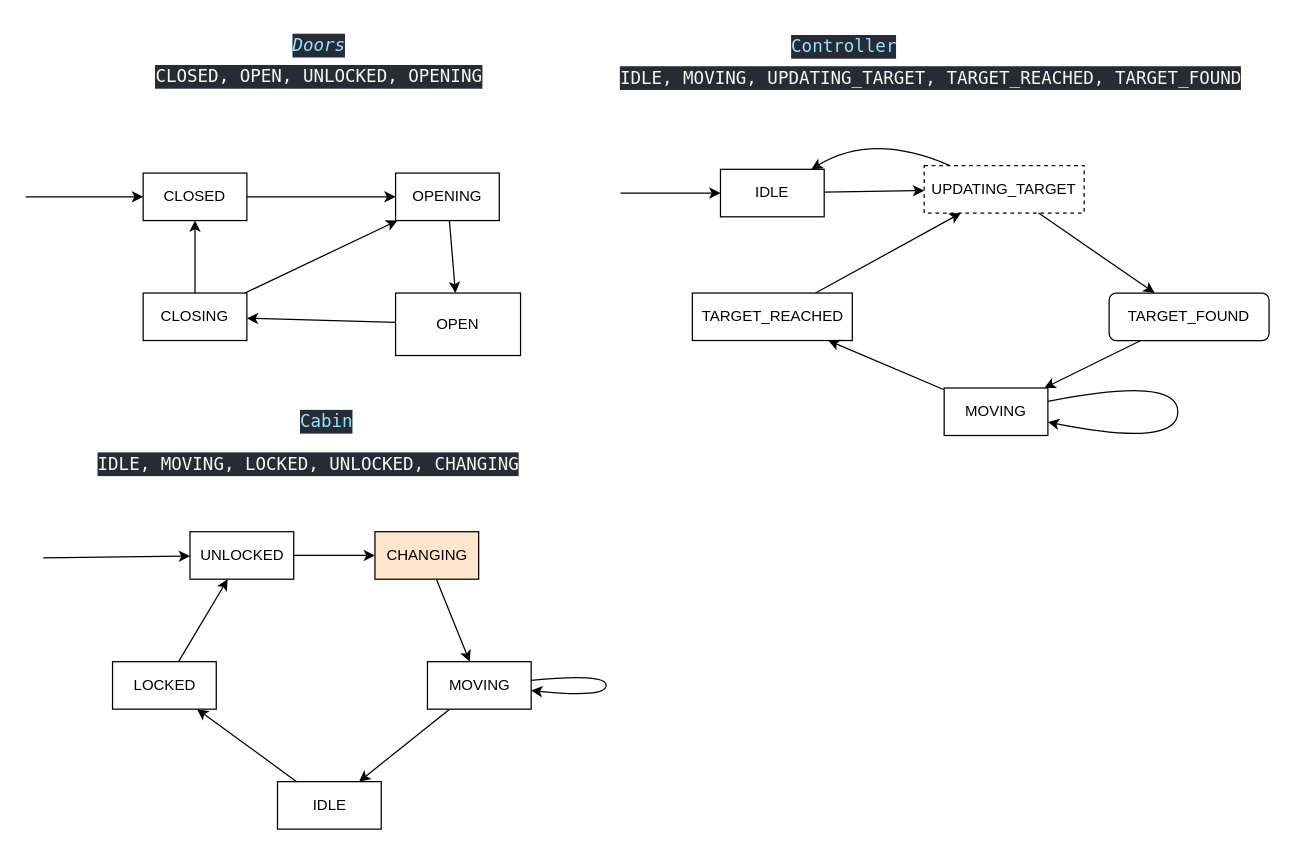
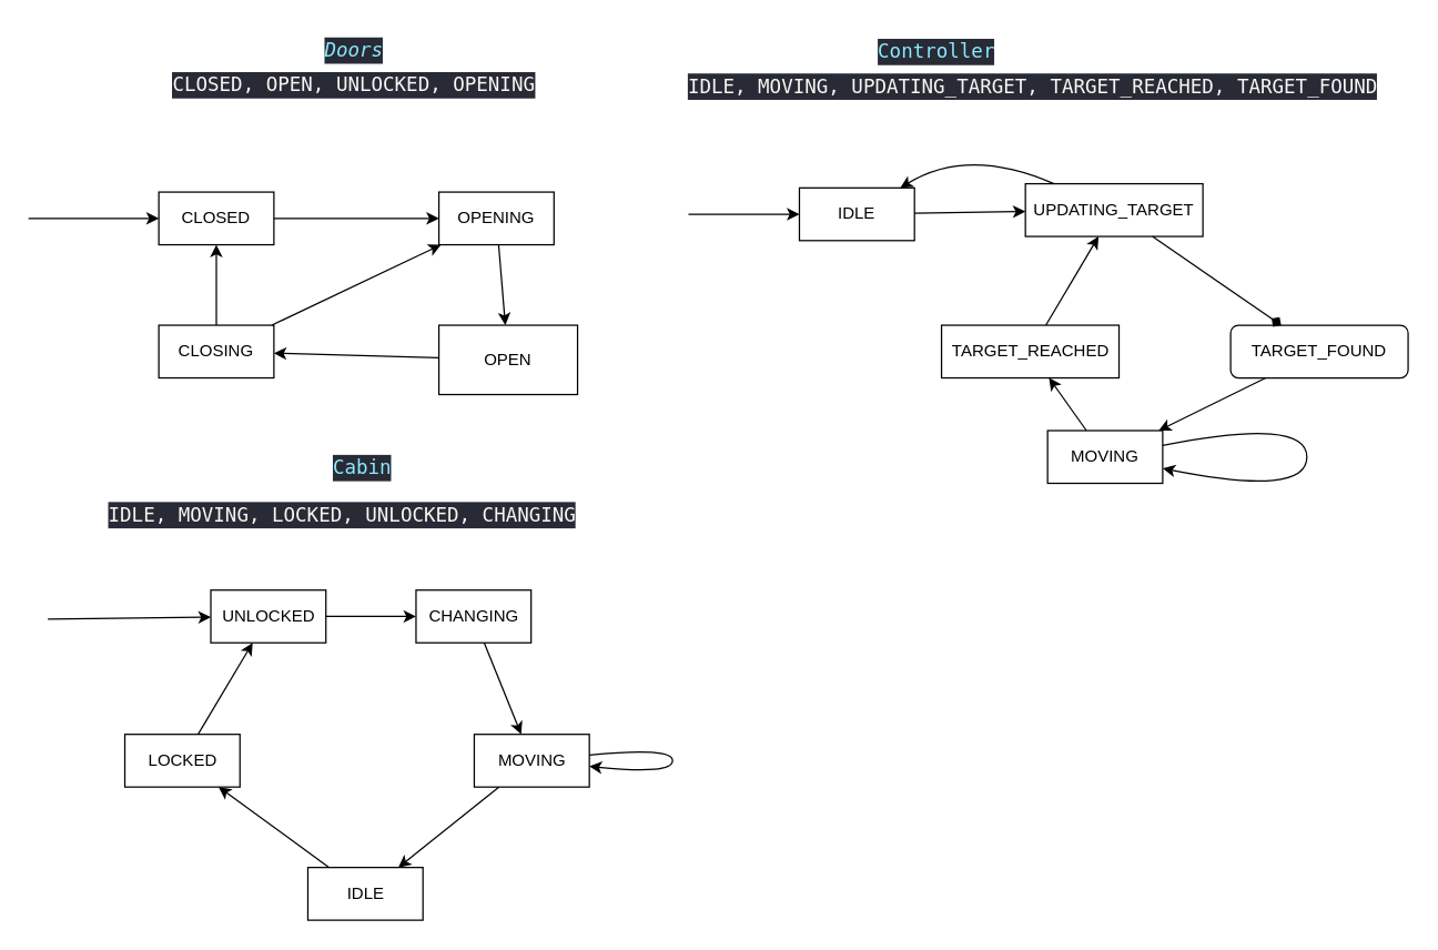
  <mxCell id="0" />
  <mxCell id="1" parent="0" />
  <mxCell id="2" value="&lt;div style=&quot;color: rgb(248, 248, 242); background-color: rgb(40, 42, 54); font-family: &amp;quot;Fira Code&amp;quot;, &amp;quot;Droid Sans Mono&amp;quot;, &amp;quot;monospace&amp;quot;, monospace; font-size: 14px; line-height: 19px;&quot;&gt;CLOSED, OPEN, UNLOCKED, OPENING&lt;/div&gt;" style="text;html=1;strokeColor=none;fillColor=none;align=center;verticalAlign=middle;whiteSpace=wrap;rounded=0;" parent="1" vertex="1"><mxGeometry x="117" y="46" width="276" height="30" as="geometry" /></mxCell>
  <mxCell id="3" value="&lt;div style=&quot;color: rgb(248, 248, 242); background-color: rgb(40, 42, 54); font-family: &amp;quot;Fira Code&amp;quot;, &amp;quot;Droid Sans Mono&amp;quot;, &amp;quot;monospace&amp;quot;, monospace; font-size: 14px; line-height: 19px;&quot;&gt;&lt;span style=&quot;color: #8be9fd;font-style: italic;&quot;&gt;Doors&lt;/span&gt;&lt;/div&gt;" style="text;html=1;strokeColor=none;fillColor=none;align=center;verticalAlign=middle;whiteSpace=wrap;rounded=0;" parent="1" vertex="1"><mxGeometry x="225" y="21" width="60" height="30" as="geometry" /></mxCell>
  <mxCell id="4" value="CLOSED" style="rounded=0;whiteSpace=wrap;html=1;" parent="1" vertex="1"><mxGeometry x="114" y="138" width="83" height="38" as="geometry" /></mxCell>
  <mxCell id="5" value="OPENING" style="rounded=0;whiteSpace=wrap;html=1;" parent="1" vertex="1"><mxGeometry x="316" y="138" width="83" height="38" as="geometry" /></mxCell>
  <mxCell id="6" value="CLOSING" style="rounded=0;whiteSpace=wrap;html=1;" parent="1" vertex="1"><mxGeometry x="114" y="234" width="83" height="38" as="geometry" /></mxCell>
  <mxCell id="7" value="OPEN" style="rounded=0;whiteSpace=wrap;html=1;" parent="1" vertex="1"><mxGeometry x="316" y="234" width="100" height="50" as="geometry" /></mxCell>
  <mxCell id="8" value="" style="endArrow=classic;html=1;curved=1;" parent="1" source="4" target="5" edge="1"><mxGeometry width="50" height="50" relative="1" as="geometry"><mxPoint x="520" y="288" as="sourcePoint" /><mxPoint x="570" y="238" as="targetPoint" /></mxGeometry></mxCell>
  <mxCell id="9" value="" style="endArrow=classic;html=1;curved=1;" parent="1" source="5" target="7" edge="1"><mxGeometry width="50" height="50" relative="1" as="geometry"><mxPoint x="520" y="288" as="sourcePoint" /><mxPoint x="570" y="238" as="targetPoint" /></mxGeometry></mxCell>
  <mxCell id="10" value="" style="endArrow=classic;html=1;curved=1;" parent="1" source="7" target="6" edge="1"><mxGeometry width="50" height="50" relative="1" as="geometry"><mxPoint x="520" y="288" as="sourcePoint" /><mxPoint x="570" y="238" as="targetPoint" /></mxGeometry></mxCell>
  <mxCell id="11" value="" style="endArrow=classic;html=1;curved=1;" parent="1" source="6" target="4" edge="1"><mxGeometry width="50" height="50" relative="1" as="geometry"><mxPoint x="520" y="288" as="sourcePoint" /><mxPoint x="570" y="238" as="targetPoint" /></mxGeometry></mxCell>
  <mxCell id="12" value="" style="endArrow=classic;html=1;curved=1;" parent="1" source="6" target="5" edge="1"><mxGeometry width="50" height="50" relative="1" as="geometry"><mxPoint x="520" y="288" as="sourcePoint" /><mxPoint x="570" y="238" as="targetPoint" /></mxGeometry></mxCell>
  <mxCell id="13" value="" style="endArrow=classic;html=1;curved=1;" parent="1" target="4" edge="1"><mxGeometry width="50" height="50" relative="1" as="geometry"><mxPoint x="20" y="157" as="sourcePoint" /><mxPoint x="415" y="238" as="targetPoint" /></mxGeometry></mxCell>
  <mxCell id="14" value="&lt;div style=&quot;color: rgb(248, 248, 242); background-color: rgb(40, 42, 54); font-family: &amp;quot;Fira Code&amp;quot;, &amp;quot;Droid Sans Mono&amp;quot;, &amp;quot;monospace&amp;quot;, monospace; font-weight: normal; font-size: 14px; line-height: 19px;&quot;&gt;&lt;div&gt;&lt;span style=&quot;color: #8be9fd;&quot;&gt;Controller&lt;/span&gt;&lt;/div&gt;&lt;/div&gt;" style="text;whiteSpace=wrap;html=1;" parent="1" vertex="1"><mxGeometry x="631.004" y="20.996" width="112" height="41" as="geometry" /></mxCell>
  <mxCell id="15" value="&lt;div style=&quot;color: rgb(248, 248, 242); background-color: rgb(40, 42, 54); font-family: &amp;quot;Fira Code&amp;quot;, &amp;quot;Droid Sans Mono&amp;quot;, &amp;quot;monospace&amp;quot;, monospace; font-weight: normal; font-size: 14px; line-height: 19px;&quot;&gt;&lt;div&gt;&lt;span style=&quot;color: #f8f8f2;&quot;&gt;IDLE&lt;/span&gt;&lt;span style=&quot;color: #f8f8f2;&quot;&gt;,&amp;nbsp;&lt;/span&gt;MOVING, UPDATING_TARGET, TARGET_REACHED, TARGET_FOUND&lt;/div&gt;&lt;/div&gt;" style="text;whiteSpace=wrap;html=1;" parent="1" vertex="1"><mxGeometry x="494" y="46" width="508" height="48" as="geometry" /></mxCell>
  <mxCell id="16" value="IDLE" style="rounded=0;whiteSpace=wrap;html=1;" parent="1" vertex="1"><mxGeometry x="576" y="135" width="83" height="38" as="geometry" /></mxCell>
  <mxCell id="17" value="MOVING" style="rounded=0;whiteSpace=wrap;html=1;" parent="1" vertex="1"><mxGeometry x="755" y="310" width="83" height="38" as="geometry" /></mxCell>
- <mxCell id="18" value="UPDATING_TARGET" style="rounded=0;whiteSpace=wrap;html=1;dashed=1;" parent="1" vertex="1"><mxGeometry x="739" y="132" width="128" height="38" as="geometry" /></mxCell>
- <mxCell id="19" value="TARGET_REACHED" style="rounded=0;whiteSpace=wrap;html=1;" parent="1" vertex="1"><mxGeometry x="553.5" y="234" width="128" height="38" as="geometry" /></mxCell>
+ <mxCell id="18" value="UPDATING_TARGET" style="rounded=0;whiteSpace=wrap;html=1;" parent="1" vertex="1"><mxGeometry x="739" y="132" width="128" height="38" as="geometry" /></mxCell>
+ <mxCell id="19" value="TARGET_REACHED" style="rounded=0;whiteSpace=wrap;html=1;" parent="1" vertex="1"><mxGeometry x="678.5" y="234" width="128" height="38" as="geometry" /></mxCell>
  <mxCell id="20" value="" style="endArrow=classic;html=1;curved=1;" parent="1" target="16" edge="1"><mxGeometry width="50" height="50" relative="1" as="geometry"><mxPoint x="496" y="154" as="sourcePoint" /><mxPoint x="767" y="171" as="targetPoint" /></mxGeometry></mxCell>
  <mxCell id="21" value="" style="endArrow=classic;html=1;curved=1;" parent="1" source="16" target="18" edge="1"><mxGeometry width="50" height="50" relative="1" as="geometry"><mxPoint x="725" y="221" as="sourcePoint" /><mxPoint x="775" y="171" as="targetPoint" /><Array as="points" /></mxGeometry></mxCell>
  <mxCell id="22" value="" style="endArrow=classic;html=1;curved=1;" parent="1" source="19" target="18" edge="1"><mxGeometry width="50" height="50" relative="1" as="geometry"><mxPoint x="725" y="221" as="sourcePoint" /><mxPoint x="775" y="171" as="targetPoint" /></mxGeometry></mxCell>
  <mxCell id="23" value="" style="endArrow=classic;html=1;curved=1;" parent="1" source="17" target="17" edge="1"><mxGeometry width="50" height="50" relative="1" as="geometry"><mxPoint x="796" y="375" as="sourcePoint" /><mxPoint x="846" y="325" as="targetPoint" /><Array as="points"><mxPoint x="942" y="300" /></Array></mxGeometry></mxCell>
  <mxCell id="24" value="" style="endArrow=classic;html=1;curved=1;" parent="1" source="18" target="16" edge="1"><mxGeometry width="50" height="50" relative="1" as="geometry"><mxPoint x="702" y="221" as="sourcePoint" /><mxPoint x="752" y="171" as="targetPoint" /><Array as="points"><mxPoint x="698" y="105" /></Array></mxGeometry></mxCell>
  <mxCell id="25" value="" style="endArrow=classic;html=1;curved=1;" parent="1" source="17" target="19" edge="1"><mxGeometry width="50" height="50" relative="1" as="geometry"><mxPoint x="702" y="221" as="sourcePoint" /><mxPoint x="752" y="171" as="targetPoint" /></mxGeometry></mxCell>
  <mxCell id="26" value="&lt;div style=&quot;color: rgb(248, 248, 242); background-color: rgb(40, 42, 54); font-family: &amp;quot;Fira Code&amp;quot;, &amp;quot;Droid Sans Mono&amp;quot;, &amp;quot;monospace&amp;quot;, monospace; font-weight: normal; font-size: 14px; line-height: 19px;&quot;&gt;&lt;div&gt;&lt;span style=&quot;color: #8be9fd;&quot;&gt;Cabin&lt;/span&gt;&lt;/div&gt;&lt;/div&gt;" style="text;whiteSpace=wrap;html=1;" parent="1" vertex="1"><mxGeometry x="237.501" y="320.996" width="70" height="41" as="geometry" /></mxCell>
  <mxCell id="27" value="&lt;div style=&quot;color: rgb(248, 248, 242); background-color: rgb(40, 42, 54); font-family: &amp;quot;Fira Code&amp;quot;, &amp;quot;Droid Sans Mono&amp;quot;, &amp;quot;monospace&amp;quot;, monospace; font-weight: normal; font-size: 14px; line-height: 19px;&quot;&gt;&lt;div&gt;&lt;span style=&quot;color: #f8f8f2;&quot;&gt;IDLE&lt;/span&gt;&lt;span style=&quot;color: #f8f8f2;&quot;&gt;, &lt;/span&gt;&lt;span style=&quot;color: #f8f8f2;&quot;&gt;MOVING&lt;/span&gt;&lt;span style=&quot;color: #f8f8f2;&quot;&gt;, &lt;/span&gt;&lt;span style=&quot;color: #f8f8f2;&quot;&gt;LOCKED&lt;/span&gt;&lt;span style=&quot;color: #f8f8f2;&quot;&gt;, &lt;/span&gt;&lt;span style=&quot;color: #f8f8f2;&quot;&gt;UNLOCKED&lt;/span&gt;&lt;span style=&quot;color: #f8f8f2;&quot;&gt;, &lt;/span&gt;&lt;span style=&quot;color: #f8f8f2;&quot;&gt;CHANGING&lt;/span&gt;&lt;/div&gt;&lt;/div&gt;" style="text;whiteSpace=wrap;html=1;" parent="1" vertex="1"><mxGeometry x="75.501" y="354.996" width="364" height="41" as="geometry" /></mxCell>
  <mxCell id="28" value="UNLOCKED" style="rounded=0;whiteSpace=wrap;html=1;" parent="1" vertex="1"><mxGeometry x="151.5" y="425" width="83" height="38" as="geometry" /></mxCell>
  <mxCell id="29" value="" style="endArrow=classic;html=1;curved=1;" parent="1" target="28" edge="1"><mxGeometry width="50" height="50" relative="1" as="geometry"><mxPoint x="34" y="446" as="sourcePoint" /><mxPoint x="355.5" y="331" as="targetPoint" /></mxGeometry></mxCell>
- <mxCell id="30" value="CHANGING" style="rounded=0;whiteSpace=wrap;html=1;fillColor=#ffe6cc;" parent="1" vertex="1"><mxGeometry x="299.5" y="425" width="83" height="38" as="geometry" /></mxCell>
+ <mxCell id="30" value="CHANGING" style="rounded=0;whiteSpace=wrap;html=1;" parent="1" vertex="1"><mxGeometry x="299.5" y="425" width="83" height="38" as="geometry" /></mxCell>
  <mxCell id="31" value="LOCKED" style="rounded=0;whiteSpace=wrap;html=1;" parent="1" vertex="1"><mxGeometry x="89.5" y="529" width="83" height="38" as="geometry" /></mxCell>
  <mxCell id="32" value="MOVING" style="rounded=0;whiteSpace=wrap;html=1;" parent="1" vertex="1"><mxGeometry x="341.5" y="529" width="83" height="38" as="geometry" /></mxCell>
  <mxCell id="33" value="IDLE" style="rounded=0;whiteSpace=wrap;html=1;" parent="1" vertex="1"><mxGeometry x="221.5" y="625" width="83" height="38" as="geometry" /></mxCell>
  <mxCell id="34" value="" style="endArrow=classic;html=1;curved=1;" parent="1" source="33" target="31" edge="1"><mxGeometry width="50" height="50" relative="1" as="geometry"><mxPoint x="305.5" y="481" as="sourcePoint" /><mxPoint x="355.5" y="431" as="targetPoint" /></mxGeometry></mxCell>
  <mxCell id="35" value="" style="endArrow=classic;html=1;curved=1;" parent="1" source="31" target="28" edge="1"><mxGeometry width="50" height="50" relative="1" as="geometry"><mxPoint x="305.5" y="481" as="sourcePoint" /><mxPoint x="355.5" y="431" as="targetPoint" /></mxGeometry></mxCell>
  <mxCell id="36" value="" style="endArrow=classic;html=1;curved=1;" parent="1" source="28" target="30" edge="1"><mxGeometry width="50" height="50" relative="1" as="geometry"><mxPoint x="305.5" y="481" as="sourcePoint" /><mxPoint x="361.5" y="424" as="targetPoint" /></mxGeometry></mxCell>
  <mxCell id="37" value="" style="endArrow=classic;html=1;curved=1;" parent="1" source="30" target="32" edge="1"><mxGeometry width="50" height="50" relative="1" as="geometry"><mxPoint x="305.5" y="481" as="sourcePoint" /><mxPoint x="355.5" y="431" as="targetPoint" /></mxGeometry></mxCell>
  <mxCell id="38" value="" style="endArrow=classic;html=1;curved=1;" parent="1" source="32" target="32" edge="1"><mxGeometry width="50" height="50" relative="1" as="geometry"><mxPoint x="305.5" y="481" as="sourcePoint" /><mxPoint x="436.5" y="633" as="targetPoint" /><Array as="points"><mxPoint x="484.5" y="552" /></Array></mxGeometry></mxCell>
  <mxCell id="39" value="" style="endArrow=classic;html=1;curved=1;" parent="1" source="32" target="33" edge="1"><mxGeometry width="50" height="50" relative="1" as="geometry"><mxPoint x="305.5" y="481" as="sourcePoint" /><mxPoint x="355.5" y="431" as="targetPoint" /></mxGeometry></mxCell>
  <mxCell id="40" value="TARGET_FOUND" style="whiteSpace=wrap;html=1;rounded=1;" vertex="1" parent="1"><mxGeometry x="887" y="234" width="128" height="38" as="geometry" /></mxCell>
- <mxCell id="41" value="" style="endArrow=classic;html=1;" edge="1" parent="1" source="18" target="40"><mxGeometry width="50" height="50" relative="1" as="geometry"><mxPoint x="685" y="147" as="sourcePoint" /><mxPoint x="735" y="97" as="targetPoint" /></mxGeometry></mxCell>
+ <mxCell id="41" value="" style="endArrow=diamond;html=1;" edge="1" parent="1" source="18" target="40"><mxGeometry width="50" height="50" relative="1" as="geometry"><mxPoint x="685" y="147" as="sourcePoint" /><mxPoint x="735" y="97" as="targetPoint" /></mxGeometry></mxCell>
  <mxCell id="42" value="" style="endArrow=classic;html=1;" edge="1" parent="1" source="40" target="17"><mxGeometry width="50" height="50" relative="1" as="geometry"><mxPoint x="685" y="147" as="sourcePoint" /><mxPoint x="735" y="97" as="targetPoint" /></mxGeometry></mxCell>
